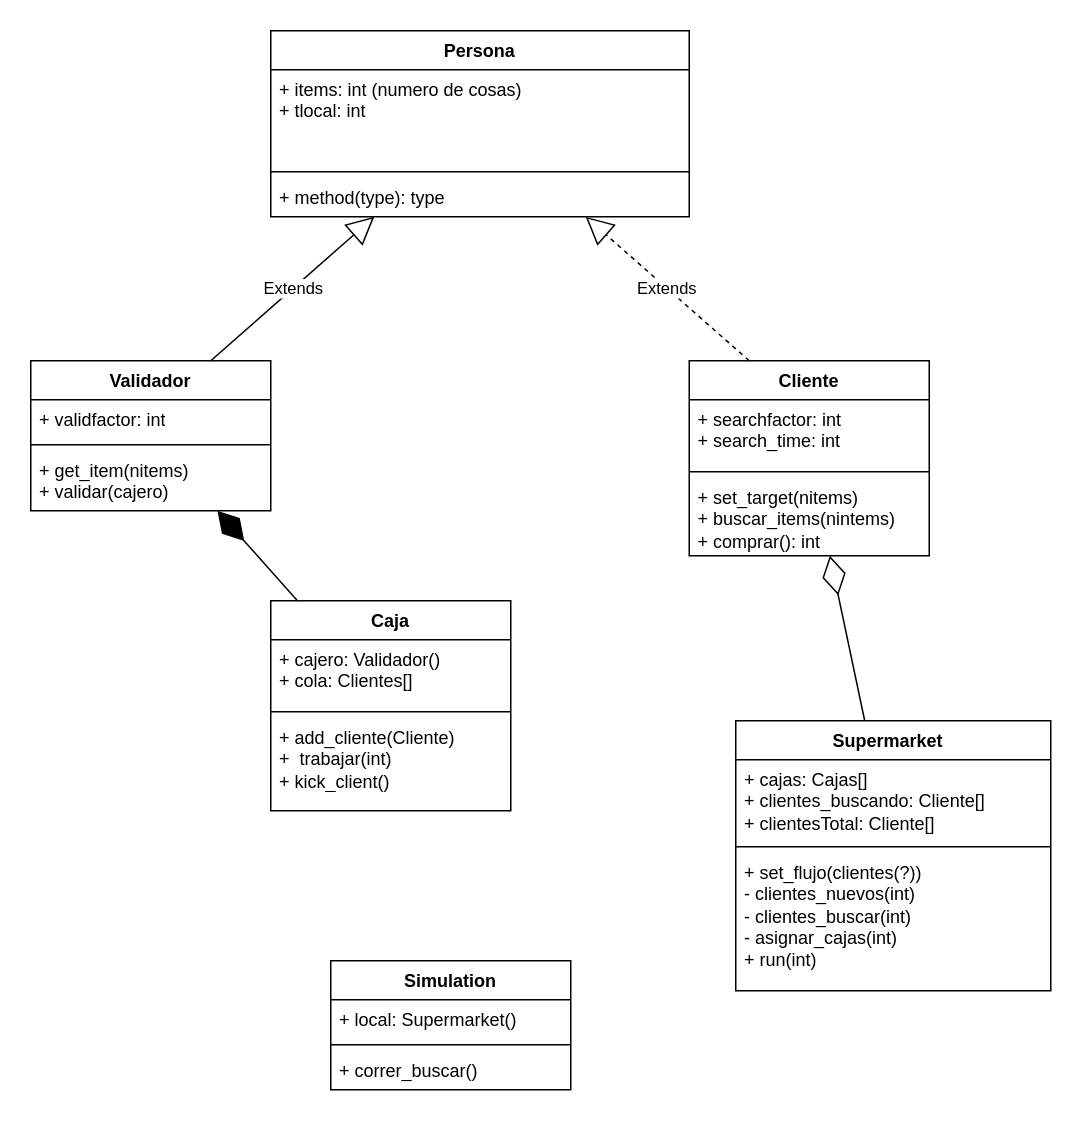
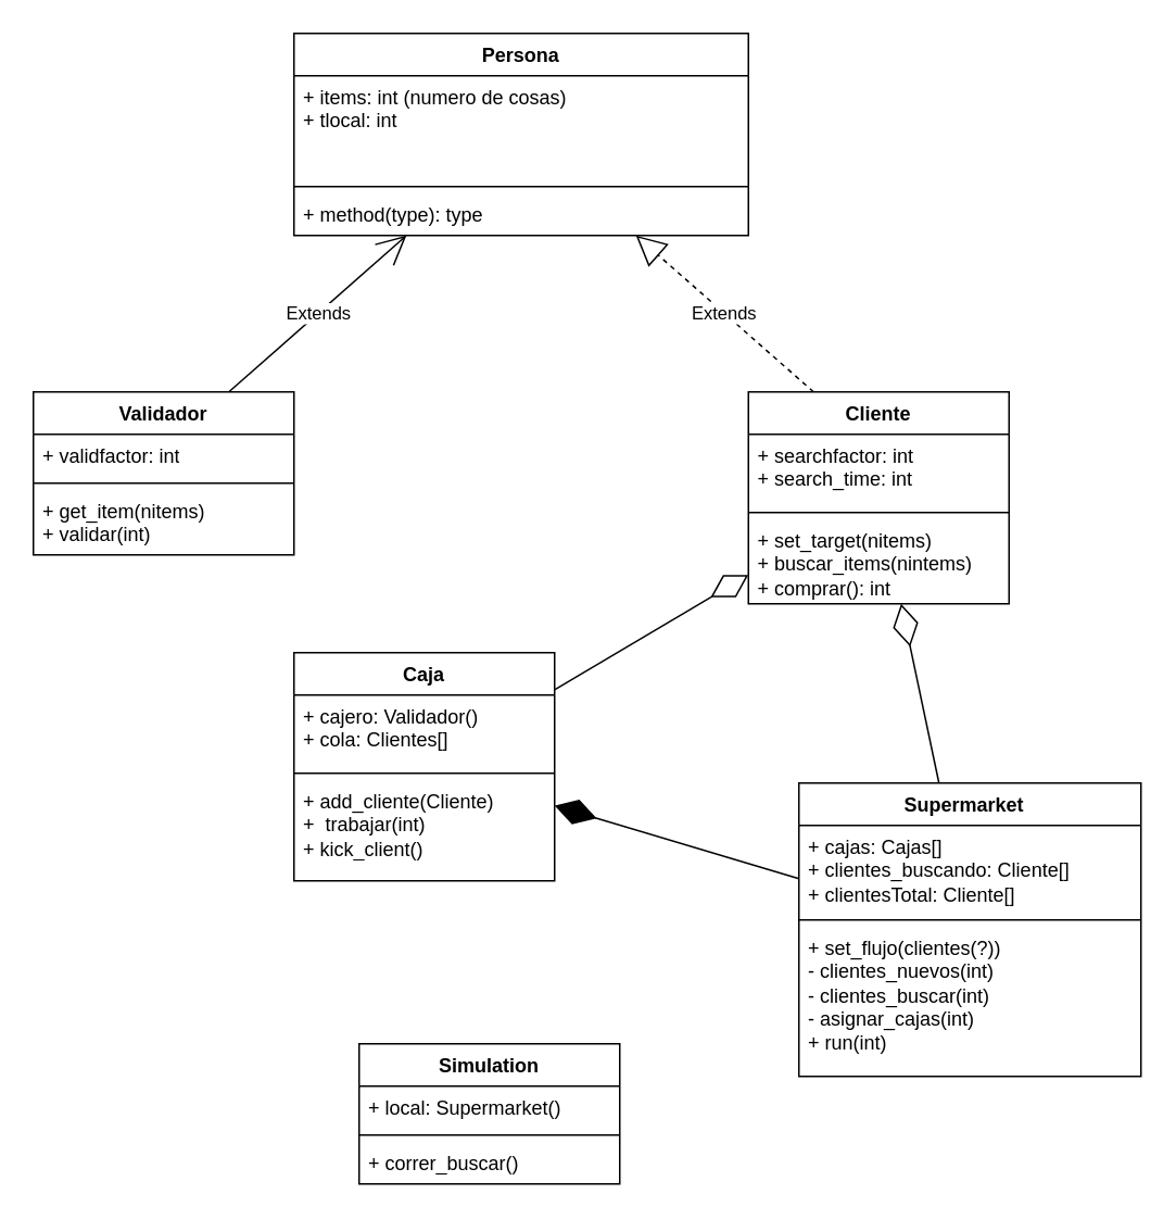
  <mxCell id="0" />
  <mxCell id="1" parent="0" />
  <mxCell id="2" value="Persona" style="swimlane;fontStyle=1;align=center;verticalAlign=top;childLayout=stackLayout;horizontal=1;startSize=26;horizontalStack=0;resizeParent=1;resizeParentMax=0;resizeLast=0;collapsible=1;marginBottom=0;whiteSpace=wrap;html=1;" parent="1" vertex="1"><mxGeometry x="180" y="20" width="279" height="124" as="geometry" /></mxCell>
  <mxCell id="3" value="+ items: int (numero de cosas)&lt;br&gt;+ tlocal: int" style="text;strokeColor=none;fillColor=none;align=left;verticalAlign=top;spacingLeft=4;spacingRight=4;overflow=hidden;rotatable=0;points=[[0,0.5],[1,0.5]];portConstraint=eastwest;whiteSpace=wrap;html=1;" parent="2" vertex="1"><mxGeometry y="26" width="279" height="64" as="geometry" /></mxCell>
  <mxCell id="4" value="" style="line;strokeWidth=1;fillColor=none;align=left;verticalAlign=middle;spacingTop=-1;spacingLeft=3;spacingRight=3;rotatable=0;labelPosition=right;points=[];portConstraint=eastwest;strokeColor=inherit;" parent="2" vertex="1"><mxGeometry y="90" width="279" height="8" as="geometry" /></mxCell>
  <mxCell id="5" value="+ method(type): type" style="text;strokeColor=none;fillColor=none;align=left;verticalAlign=top;spacingLeft=4;spacingRight=4;overflow=hidden;rotatable=0;points=[[0,0.5],[1,0.5]];portConstraint=eastwest;whiteSpace=wrap;html=1;" parent="2" vertex="1"><mxGeometry y="98" width="279" height="26" as="geometry" /></mxCell>
  <mxCell id="6" value="Validador" style="swimlane;fontStyle=1;align=center;verticalAlign=top;childLayout=stackLayout;horizontal=1;startSize=26;horizontalStack=0;resizeParent=1;resizeParentMax=0;resizeLast=0;collapsible=1;marginBottom=0;whiteSpace=wrap;html=1;" parent="1" vertex="1"><mxGeometry x="20" y="240" width="160" height="100" as="geometry" /></mxCell>
  <mxCell id="7" value="+ validfactor: int" style="text;strokeColor=none;fillColor=none;align=left;verticalAlign=top;spacingLeft=4;spacingRight=4;overflow=hidden;rotatable=0;points=[[0,0.5],[1,0.5]];portConstraint=eastwest;whiteSpace=wrap;html=1;" parent="6" vertex="1"><mxGeometry y="26" width="160" height="26" as="geometry" /></mxCell>
  <mxCell id="8" value="" style="line;strokeWidth=1;fillColor=none;align=left;verticalAlign=middle;spacingTop=-1;spacingLeft=3;spacingRight=3;rotatable=0;labelPosition=right;points=[];portConstraint=eastwest;strokeColor=inherit;" parent="6" vertex="1"><mxGeometry y="52" width="160" height="8" as="geometry" /></mxCell>
- <mxCell id="9" value="+ get_item(nitems)&lt;br&gt;+ validar(cajero)" style="text;strokeColor=none;fillColor=none;align=left;verticalAlign=top;spacingLeft=4;spacingRight=4;overflow=hidden;rotatable=0;points=[[0,0.5],[1,0.5]];portConstraint=eastwest;whiteSpace=wrap;html=1;" parent="6" vertex="1"><mxGeometry y="60" width="160" height="40" as="geometry" /></mxCell>
- <mxCell id="10" value="Extends" style="endArrow=block;endSize=16;endFill=0;html=1;rounded=0;exitX=0.75;exitY=0;exitDx=0;exitDy=0;" edge="1" parent="1" source="6" target="2"><mxGeometry width="160" relative="1" as="geometry"><mxPoint x="160" y="240" as="sourcePoint" /><mxPoint x="320" y="240" as="targetPoint" /></mxGeometry></mxCell>
+ <mxCell id="9" value="+ get_item(nitems)&lt;br&gt;+ validar(int)" style="text;strokeColor=none;fillColor=none;align=left;verticalAlign=top;spacingLeft=4;spacingRight=4;overflow=hidden;rotatable=0;points=[[0,0.5],[1,0.5]];portConstraint=eastwest;whiteSpace=wrap;html=1;" parent="6" vertex="1"><mxGeometry y="60" width="160" height="40" as="geometry" /></mxCell>
+ <mxCell id="10" value="Extends" style="endArrow=open;endSize=16;endFill=0;html=1;rounded=0;exitX=0.75;exitY=0;exitDx=0;exitDy=0;" edge="1" parent="1" source="6" target="2"><mxGeometry width="160" relative="1" as="geometry"><mxPoint x="160" y="240" as="sourcePoint" /><mxPoint x="320" y="240" as="targetPoint" /></mxGeometry></mxCell>
  <mxCell id="11" value="Cliente" style="swimlane;fontStyle=1;align=center;verticalAlign=top;childLayout=stackLayout;horizontal=1;startSize=26;horizontalStack=0;resizeParent=1;resizeParentMax=0;resizeLast=0;collapsible=1;marginBottom=0;whiteSpace=wrap;html=1;" vertex="1" parent="1"><mxGeometry x="459" y="240" width="160" height="130" as="geometry" /></mxCell>
  <mxCell id="12" value="+ searchfactor: int&lt;br&gt;+ search_time: int" style="text;strokeColor=none;fillColor=none;align=left;verticalAlign=top;spacingLeft=4;spacingRight=4;overflow=hidden;rotatable=0;points=[[0,0.5],[1,0.5]];portConstraint=eastwest;whiteSpace=wrap;html=1;" vertex="1" parent="11"><mxGeometry y="26" width="160" height="44" as="geometry" /></mxCell>
  <mxCell id="13" value="" style="line;strokeWidth=1;fillColor=none;align=left;verticalAlign=middle;spacingTop=-1;spacingLeft=3;spacingRight=3;rotatable=0;labelPosition=right;points=[];portConstraint=eastwest;strokeColor=inherit;" vertex="1" parent="11"><mxGeometry y="70" width="160" height="8" as="geometry" /></mxCell>
  <mxCell id="14" value="+ set_target(nitems)&lt;br&gt;+ buscar_items(nintems)&lt;br&gt;+ comprar(): int" style="text;strokeColor=none;fillColor=none;align=left;verticalAlign=top;spacingLeft=4;spacingRight=4;overflow=hidden;rotatable=0;points=[[0,0.5],[1,0.5]];portConstraint=eastwest;whiteSpace=wrap;html=1;" vertex="1" parent="11"><mxGeometry y="78" width="160" height="52" as="geometry" /></mxCell>
  <mxCell id="15" value="Extends" style="endArrow=block;endSize=16;endFill=0;html=1;rounded=0;exitX=0.25;exitY=0;exitDx=0;exitDy=0;dashed=1;" edge="1" parent="1" source="11" target="2"><mxGeometry width="160" relative="1" as="geometry"><mxPoint x="160" y="240" as="sourcePoint" /><mxPoint x="320" y="240" as="targetPoint" /></mxGeometry></mxCell>
  <mxCell id="16" value="Caja" style="swimlane;fontStyle=1;align=center;verticalAlign=top;childLayout=stackLayout;horizontal=1;startSize=26;horizontalStack=0;resizeParent=1;resizeParentMax=0;resizeLast=0;collapsible=1;marginBottom=0;whiteSpace=wrap;html=1;" vertex="1" parent="1"><mxGeometry x="180" y="400" width="160" height="140" as="geometry" /></mxCell>
  <mxCell id="17" value="+ cajero: Validador()&lt;br&gt;+ cola: Clientes[]" style="text;strokeColor=none;fillColor=none;align=left;verticalAlign=top;spacingLeft=4;spacingRight=4;overflow=hidden;rotatable=0;points=[[0,0.5],[1,0.5]];portConstraint=eastwest;whiteSpace=wrap;html=1;" vertex="1" parent="16"><mxGeometry y="26" width="160" height="44" as="geometry" /></mxCell>
  <mxCell id="18" value="" style="line;strokeWidth=1;fillColor=none;align=left;verticalAlign=middle;spacingTop=-1;spacingLeft=3;spacingRight=3;rotatable=0;labelPosition=right;points=[];portConstraint=eastwest;strokeColor=inherit;" vertex="1" parent="16"><mxGeometry y="70" width="160" height="8" as="geometry" /></mxCell>
  <mxCell id="19" value="+ add_cliente(Cliente)&lt;br&gt;+&amp;nbsp; trabajar(int)&lt;br&gt;+ kick_client()" style="text;strokeColor=none;fillColor=none;align=left;verticalAlign=top;spacingLeft=4;spacingRight=4;overflow=hidden;rotatable=0;points=[[0,0.5],[1,0.5]];portConstraint=eastwest;whiteSpace=wrap;html=1;" vertex="1" parent="16"><mxGeometry y="78" width="160" height="62" as="geometry" /></mxCell>
- <mxCell id="20" value="" style="endArrow=diamondThin;endFill=1;endSize=24;html=1;rounded=0;" edge="1" parent="1" source="16" target="6"><mxGeometry width="160" relative="1" as="geometry"><mxPoint x="360" y="360" as="sourcePoint" /><mxPoint x="520" y="360" as="targetPoint" /></mxGeometry></mxCell>
+ <mxCell id="21" value="" style="endArrow=diamondThin;endFill=0;endSize=24;html=1;rounded=0;" edge="1" parent="1" source="16" target="11"><mxGeometry width="160" relative="1" as="geometry"><mxPoint x="360" y="360" as="sourcePoint" /><mxPoint x="520" y="360" as="targetPoint" /></mxGeometry></mxCell>
  <mxCell id="22" value="Supermarket&lt;span style=&quot;white-space: pre;&quot;&gt;&#09;&lt;/span&gt;" style="swimlane;fontStyle=1;align=center;verticalAlign=top;childLayout=stackLayout;horizontal=1;startSize=26;horizontalStack=0;resizeParent=1;resizeParentMax=0;resizeLast=0;collapsible=1;marginBottom=0;whiteSpace=wrap;html=1;" vertex="1" parent="1"><mxGeometry x="490" y="480" width="210" height="180" as="geometry" /></mxCell>
  <mxCell id="23" value="+ cajas: Cajas[]&lt;br&gt;+ clientes_buscando: Cliente[]&amp;nbsp;&lt;br&gt;+ clientesTotal: Cliente[]" style="text;strokeColor=none;fillColor=none;align=left;verticalAlign=top;spacingLeft=4;spacingRight=4;overflow=hidden;rotatable=0;points=[[0,0.5],[1,0.5]];portConstraint=eastwest;whiteSpace=wrap;html=1;" vertex="1" parent="22"><mxGeometry y="26" width="210" height="54" as="geometry" /></mxCell>
  <mxCell id="24" value="" style="line;strokeWidth=1;fillColor=none;align=left;verticalAlign=middle;spacingTop=-1;spacingLeft=3;spacingRight=3;rotatable=0;labelPosition=right;points=[];portConstraint=eastwest;strokeColor=inherit;" vertex="1" parent="22"><mxGeometry y="80" width="210" height="8" as="geometry" /></mxCell>
  <mxCell id="25" value="+ set_flujo(clientes(?))&lt;br&gt;- clientes_nuevos(int)&lt;br&gt;- clientes_buscar(int)&lt;br&gt;- asignar_cajas(int)&lt;br&gt;+ run(int)" style="text;strokeColor=none;fillColor=none;align=left;verticalAlign=top;spacingLeft=4;spacingRight=4;overflow=hidden;rotatable=0;points=[[0,0.5],[1,0.5]];portConstraint=eastwest;whiteSpace=wrap;html=1;" vertex="1" parent="22"><mxGeometry y="88" width="210" height="92" as="geometry" /></mxCell>
  <mxCell id="26" value="" style="endArrow=diamondThin;endFill=0;endSize=24;html=1;rounded=0;" edge="1" parent="1" source="22" target="11"><mxGeometry width="160" relative="1" as="geometry"><mxPoint x="360" y="440" as="sourcePoint" /><mxPoint x="520" y="440" as="targetPoint" /></mxGeometry></mxCell>
+ <mxCell id="27" value="" style="endArrow=diamondThin;endFill=1;endSize=24;html=1;rounded=0;" edge="1" parent="1" source="22" target="16"><mxGeometry width="160" relative="1" as="geometry"><mxPoint x="360" y="440" as="sourcePoint" /><mxPoint x="520" y="440" as="targetPoint" /></mxGeometry></mxCell>
  <mxCell id="28" value="Simulation" style="swimlane;fontStyle=1;align=center;verticalAlign=top;childLayout=stackLayout;horizontal=1;startSize=26;horizontalStack=0;resizeParent=1;resizeParentMax=0;resizeLast=0;collapsible=1;marginBottom=0;whiteSpace=wrap;html=1;" vertex="1" parent="1"><mxGeometry x="220" y="640" width="160" height="86" as="geometry" /></mxCell>
  <mxCell id="29" value="+ local: Supermarket()" style="text;strokeColor=none;fillColor=none;align=left;verticalAlign=top;spacingLeft=4;spacingRight=4;overflow=hidden;rotatable=0;points=[[0,0.5],[1,0.5]];portConstraint=eastwest;whiteSpace=wrap;html=1;" vertex="1" parent="28"><mxGeometry y="26" width="160" height="26" as="geometry" /></mxCell>
  <mxCell id="30" value="" style="line;strokeWidth=1;fillColor=none;align=left;verticalAlign=middle;spacingTop=-1;spacingLeft=3;spacingRight=3;rotatable=0;labelPosition=right;points=[];portConstraint=eastwest;strokeColor=inherit;" vertex="1" parent="28"><mxGeometry y="52" width="160" height="8" as="geometry" /></mxCell>
  <mxCell id="31" value="+ correr_buscar()" style="text;strokeColor=none;fillColor=none;align=left;verticalAlign=top;spacingLeft=4;spacingRight=4;overflow=hidden;rotatable=0;points=[[0,0.5],[1,0.5]];portConstraint=eastwest;whiteSpace=wrap;html=1;" vertex="1" parent="28"><mxGeometry y="60" width="160" height="26" as="geometry" /></mxCell>
